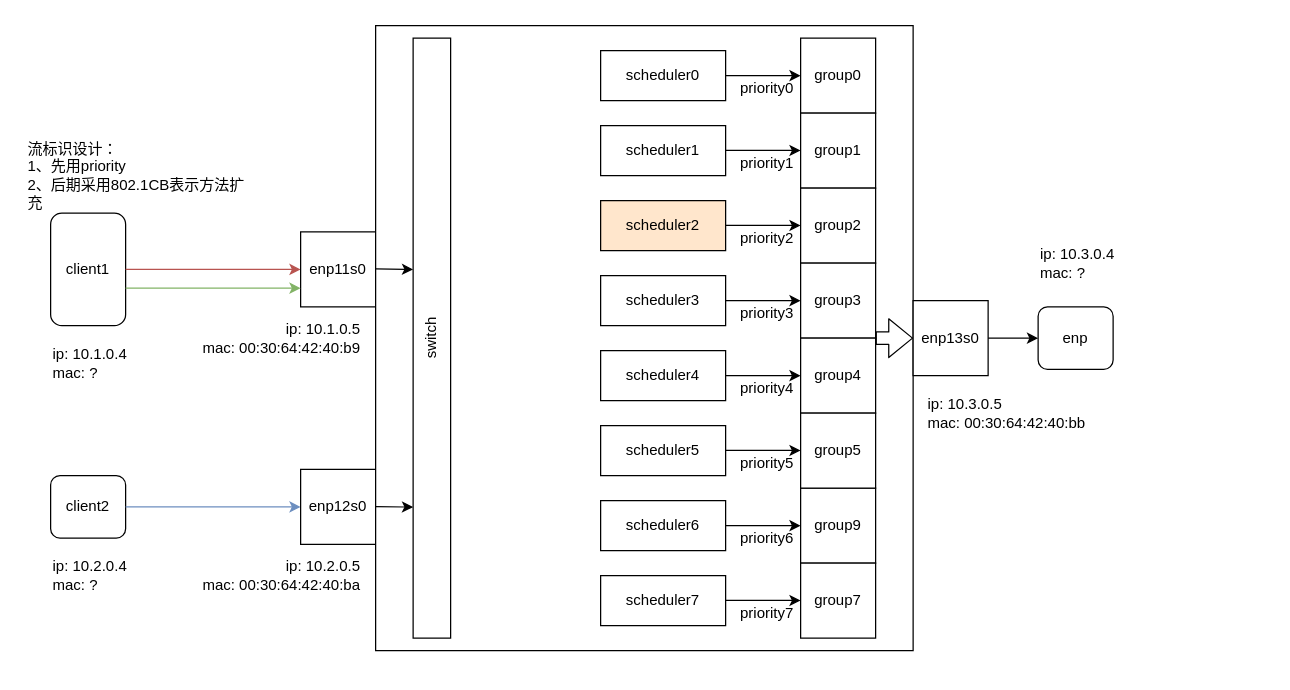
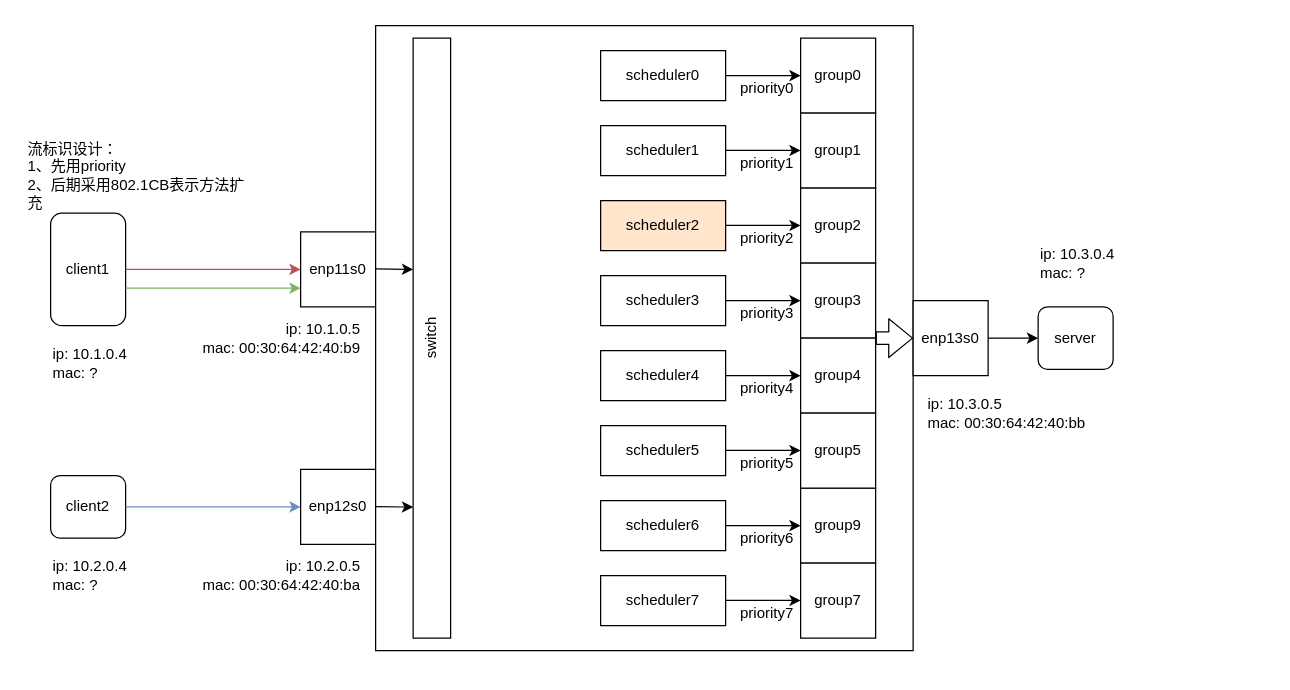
  <mxCell id="0" />
  <mxCell id="1" parent="0" />
  <mxCell id="2" value="client1" style="rounded=1;whiteSpace=wrap;html=1;" vertex="1" parent="1"><mxGeometry x="40" y="170" width="60" height="90" as="geometry" /></mxCell>
  <mxCell id="3" value="&lt;span&gt;client2&lt;/span&gt;" style="rounded=1;whiteSpace=wrap;html=1;" vertex="1" parent="1"><mxGeometry x="40" y="380" width="60" height="50" as="geometry" /></mxCell>
  <mxCell id="4" value="" style="endArrow=classic;html=1;exitX=1;exitY=0.5;exitDx=0;exitDy=0;entryX=0;entryY=0.5;entryDx=0;entryDy=0;fillColor=#f8cecc;strokeColor=#b85450;" edge="1" parent="1" source="2" target="6"><mxGeometry width="50" height="50" relative="1" as="geometry"><mxPoint x="290" y="270" as="sourcePoint" /><mxPoint x="240" y="255" as="targetPoint" /></mxGeometry></mxCell>
  <mxCell id="5" value="" style="endArrow=classic;html=1;exitX=1;exitY=0.5;exitDx=0;exitDy=0;entryX=0;entryY=0.5;entryDx=0;entryDy=0;fillColor=#dae8fc;strokeColor=#6c8ebf;" edge="1" parent="1" source="3" target="7"><mxGeometry width="50" height="50" relative="1" as="geometry"><mxPoint x="100" y="400" as="sourcePoint" /><mxPoint x="240" y="365" as="targetPoint" /></mxGeometry></mxCell>
  <mxCell id="6" value="enp11s0" style="rounded=0;whiteSpace=wrap;html=1;" vertex="1" parent="1"><mxGeometry x="240" y="185" width="60" height="60" as="geometry" /></mxCell>
  <mxCell id="7" value="enp12s0" style="rounded=0;whiteSpace=wrap;html=1;" vertex="1" parent="1"><mxGeometry x="240" y="375" width="60" height="60" as="geometry" /></mxCell>
  <mxCell id="8" value="" style="rounded=0;whiteSpace=wrap;html=1;" vertex="1" parent="1"><mxGeometry x="300" y="20" width="430" height="500" as="geometry" /></mxCell>
  <mxCell id="9" value="enp13s0" style="rounded=0;whiteSpace=wrap;html=1;" vertex="1" parent="1"><mxGeometry x="730" y="240" width="60" height="60" as="geometry" /></mxCell>
- <mxCell id="10" value="enp" style="rounded=1;whiteSpace=wrap;html=1;" vertex="1" parent="1"><mxGeometry x="830" y="245" width="60" height="50" as="geometry" /></mxCell>
+ <mxCell id="10" value="server" style="rounded=1;whiteSpace=wrap;html=1;" vertex="1" parent="1"><mxGeometry x="830" y="245" width="60" height="50" as="geometry" /></mxCell>
  <mxCell id="11" value="" style="endArrow=classic;html=1;exitX=1;exitY=0.5;exitDx=0;exitDy=0;entryX=0;entryY=0.5;entryDx=0;entryDy=0;" edge="1" parent="1" target="10"><mxGeometry width="50" height="50" relative="1" as="geometry"><mxPoint x="790" y="270" as="sourcePoint" /><mxPoint x="930" y="310" as="targetPoint" /></mxGeometry></mxCell>
  <mxCell id="12" value="流标识设计：&lt;br&gt;1、先用priority&lt;br&gt;2、后期采用802.1CB表示方法扩充" style="text;html=1;strokeColor=none;fillColor=none;align=left;verticalAlign=middle;whiteSpace=wrap;rounded=0;" vertex="1" parent="1"><mxGeometry x="20" y="100" width="180" height="80" as="geometry" /></mxCell>
  <mxCell id="13" value="ip: 10.1.0.4&lt;br&gt;mac: ?" style="text;html=1;strokeColor=none;fillColor=none;align=left;verticalAlign=middle;whiteSpace=wrap;rounded=0;" vertex="1" parent="1"><mxGeometry x="40" y="250" width="180" height="80" as="geometry" /></mxCell>
  <mxCell id="14" value="ip: 10.2.0.4&lt;br&gt;mac: ?" style="text;html=1;strokeColor=none;fillColor=none;align=left;verticalAlign=middle;whiteSpace=wrap;rounded=0;" vertex="1" parent="1"><mxGeometry x="40" y="420" width="180" height="80" as="geometry" /></mxCell>
  <mxCell id="15" value="group0" style="rounded=0;whiteSpace=wrap;html=1;" vertex="1" parent="1"><mxGeometry x="640" y="30" width="60" height="60" as="geometry" /></mxCell>
  <mxCell id="16" value="group9" style="rounded=0;whiteSpace=wrap;html=1;" vertex="1" parent="1"><mxGeometry x="640" y="390" width="60" height="60" as="geometry" /></mxCell>
  <mxCell id="17" value="scheduler0" style="rounded=0;whiteSpace=wrap;html=1;" vertex="1" parent="1"><mxGeometry x="480" y="40" width="100" height="40" as="geometry" /></mxCell>
  <mxCell id="18" value="" style="endArrow=classic;html=1;exitX=1;exitY=0.5;exitDx=0;exitDy=0;" edge="1" parent="1"><mxGeometry width="50" height="50" relative="1" as="geometry"><mxPoint x="300" y="214.64" as="sourcePoint" /><mxPoint x="330" y="215" as="targetPoint" /></mxGeometry></mxCell>
  <mxCell id="19" value="" style="endArrow=classic;html=1;exitX=1;exitY=0.5;exitDx=0;exitDy=0;" edge="1" parent="1"><mxGeometry width="50" height="50" relative="1" as="geometry"><mxPoint x="300" y="404.82" as="sourcePoint" /><mxPoint x="330" y="405.18" as="targetPoint" /></mxGeometry></mxCell>
  <mxCell id="20" value="switch" style="rounded=0;whiteSpace=wrap;html=1;horizontal=0;" vertex="1" parent="1"><mxGeometry x="330" y="30" width="30" height="480" as="geometry" /></mxCell>
  <mxCell id="21" value="ip: 10.3.0.4&lt;br&gt;mac: ?" style="text;html=1;strokeColor=none;fillColor=none;align=left;verticalAlign=middle;whiteSpace=wrap;rounded=0;" vertex="1" parent="1"><mxGeometry x="830" y="170" width="180" height="80" as="geometry" /></mxCell>
  <mxCell id="22" value="group1" style="rounded=0;whiteSpace=wrap;html=1;" vertex="1" parent="1"><mxGeometry x="640" y="90" width="60" height="60" as="geometry" /></mxCell>
  <mxCell id="23" value="group2" style="rounded=0;whiteSpace=wrap;html=1;" vertex="1" parent="1"><mxGeometry x="640" y="150" width="60" height="60" as="geometry" /></mxCell>
  <mxCell id="24" value="group3" style="rounded=0;whiteSpace=wrap;html=1;" vertex="1" parent="1"><mxGeometry x="640" y="210" width="60" height="60" as="geometry" /></mxCell>
  <mxCell id="25" value="group4" style="rounded=0;whiteSpace=wrap;html=1;" vertex="1" parent="1"><mxGeometry x="640" y="270" width="60" height="60" as="geometry" /></mxCell>
  <mxCell id="26" value="group5" style="rounded=0;whiteSpace=wrap;html=1;" vertex="1" parent="1"><mxGeometry x="640" y="330" width="60" height="60" as="geometry" /></mxCell>
  <mxCell id="27" value="group7" style="rounded=0;whiteSpace=wrap;html=1;" vertex="1" parent="1"><mxGeometry x="640" y="450" width="60" height="60" as="geometry" /></mxCell>
  <mxCell id="28" value="" style="shape=flexArrow;endArrow=classic;html=1;exitX=1;exitY=0;exitDx=0;exitDy=0;entryX=0;entryY=0.5;entryDx=0;entryDy=0;" edge="1" parent="1" source="25" target="9"><mxGeometry width="50" height="50" relative="1" as="geometry"><mxPoint x="720" y="262.5" as="sourcePoint" /><mxPoint x="750" y="277.5" as="targetPoint" /></mxGeometry></mxCell>
  <mxCell id="29" value="ip: 10.1.0.5&lt;br&gt;mac: 00:30:64:42:40:b9" style="text;html=1;strokeColor=none;fillColor=none;align=right;verticalAlign=middle;whiteSpace=wrap;rounded=0;" vertex="1" parent="1"><mxGeometry x="110" y="230" width="180" height="80" as="geometry" /></mxCell>
  <mxCell id="30" value="scheduler1" style="rounded=0;whiteSpace=wrap;html=1;" vertex="1" parent="1"><mxGeometry x="480" y="100" width="100" height="40" as="geometry" /></mxCell>
  <mxCell id="31" value="scheduler2" style="rounded=0;whiteSpace=wrap;html=1;fillColor=#ffe6cc;" vertex="1" parent="1"><mxGeometry x="480" y="160" width="100" height="40" as="geometry" /></mxCell>
  <mxCell id="32" value="scheduler3" style="rounded=0;whiteSpace=wrap;html=1;" vertex="1" parent="1"><mxGeometry x="480" y="220" width="100" height="40" as="geometry" /></mxCell>
  <mxCell id="33" value="scheduler4" style="rounded=0;whiteSpace=wrap;html=1;" vertex="1" parent="1"><mxGeometry x="480" y="280" width="100" height="40" as="geometry" /></mxCell>
  <mxCell id="34" value="scheduler5" style="rounded=0;whiteSpace=wrap;html=1;" vertex="1" parent="1"><mxGeometry x="480" y="340" width="100" height="40" as="geometry" /></mxCell>
  <mxCell id="35" value="scheduler6" style="rounded=0;whiteSpace=wrap;html=1;" vertex="1" parent="1"><mxGeometry x="480" y="400" width="100" height="40" as="geometry" /></mxCell>
  <mxCell id="36" value="scheduler7" style="rounded=0;whiteSpace=wrap;html=1;" vertex="1" parent="1"><mxGeometry x="480" y="460" width="100" height="40" as="geometry" /></mxCell>
  <mxCell id="37" value="" style="endArrow=classic;html=1;exitX=1;exitY=0.5;exitDx=0;exitDy=0;entryX=0;entryY=0.5;entryDx=0;entryDy=0;" edge="1" parent="1" source="17" target="15"><mxGeometry width="50" height="50" relative="1" as="geometry"><mxPoint x="590" y="59.57" as="sourcePoint" /><mxPoint x="630" y="59.57" as="targetPoint" /></mxGeometry></mxCell>
  <mxCell id="38" value="" style="endArrow=classic;html=1;exitX=1;exitY=0.5;exitDx=0;exitDy=0;entryX=0;entryY=0.5;entryDx=0;entryDy=0;" edge="1" parent="1"><mxGeometry width="50" height="50" relative="1" as="geometry"><mxPoint x="580" y="119.86" as="sourcePoint" /><mxPoint x="640" y="119.86" as="targetPoint" /></mxGeometry></mxCell>
  <mxCell id="39" value="" style="endArrow=classic;html=1;exitX=1;exitY=0.5;exitDx=0;exitDy=0;entryX=0;entryY=0.5;entryDx=0;entryDy=0;" edge="1" parent="1"><mxGeometry width="50" height="50" relative="1" as="geometry"><mxPoint x="580" y="179.86" as="sourcePoint" /><mxPoint x="640" y="179.86" as="targetPoint" /></mxGeometry></mxCell>
  <mxCell id="40" value="" style="endArrow=classic;html=1;exitX=1;exitY=0.5;exitDx=0;exitDy=0;entryX=0;entryY=0.5;entryDx=0;entryDy=0;" edge="1" parent="1"><mxGeometry width="50" height="50" relative="1" as="geometry"><mxPoint x="580" y="240" as="sourcePoint" /><mxPoint x="640" y="240" as="targetPoint" /></mxGeometry></mxCell>
  <mxCell id="41" value="" style="endArrow=classic;html=1;exitX=1;exitY=0.5;exitDx=0;exitDy=0;entryX=0;entryY=0.5;entryDx=0;entryDy=0;" edge="1" parent="1"><mxGeometry width="50" height="50" relative="1" as="geometry"><mxPoint x="580" y="300" as="sourcePoint" /><mxPoint x="640" y="300" as="targetPoint" /></mxGeometry></mxCell>
  <mxCell id="42" value="" style="endArrow=classic;html=1;exitX=1;exitY=0.5;exitDx=0;exitDy=0;entryX=0;entryY=0.5;entryDx=0;entryDy=0;" edge="1" parent="1"><mxGeometry width="50" height="50" relative="1" as="geometry"><mxPoint x="580" y="359.86" as="sourcePoint" /><mxPoint x="640" y="359.86" as="targetPoint" /></mxGeometry></mxCell>
  <mxCell id="43" value="" style="endArrow=classic;html=1;exitX=1;exitY=0.5;exitDx=0;exitDy=0;entryX=0;entryY=0.5;entryDx=0;entryDy=0;" edge="1" parent="1"><mxGeometry width="50" height="50" relative="1" as="geometry"><mxPoint x="580" y="420" as="sourcePoint" /><mxPoint x="640" y="420" as="targetPoint" /></mxGeometry></mxCell>
  <mxCell id="44" value="" style="endArrow=classic;html=1;exitX=1;exitY=0.5;exitDx=0;exitDy=0;entryX=0;entryY=0.5;entryDx=0;entryDy=0;" edge="1" parent="1"><mxGeometry width="50" height="50" relative="1" as="geometry"><mxPoint x="580" y="479.86" as="sourcePoint" /><mxPoint x="640" y="479.86" as="targetPoint" /></mxGeometry></mxCell>
  <mxCell id="45" value="ip: 10.2.0.5&lt;br&gt;mac: 00:30:64:42:40:ba" style="text;html=1;strokeColor=none;fillColor=none;align=right;verticalAlign=middle;whiteSpace=wrap;rounded=0;" vertex="1" parent="1"><mxGeometry x="110" y="420" width="180" height="80" as="geometry" /></mxCell>
  <mxCell id="46" value="ip: 10.3.0.5&lt;br&gt;mac: 00:30:64:42:40:bb" style="text;html=1;strokeColor=none;fillColor=none;align=left;verticalAlign=middle;whiteSpace=wrap;rounded=0;" vertex="1" parent="1"><mxGeometry x="740" y="290" width="180" height="80" as="geometry" /></mxCell>
  <mxCell id="47" value="priority0" style="text;html=1;strokeColor=none;fillColor=none;align=left;verticalAlign=middle;whiteSpace=wrap;rounded=0;" vertex="1" parent="1"><mxGeometry x="590" y="30" width="50" height="80" as="geometry" /></mxCell>
  <mxCell id="48" value="priority1" style="text;html=1;strokeColor=none;fillColor=none;align=left;verticalAlign=middle;whiteSpace=wrap;rounded=0;" vertex="1" parent="1"><mxGeometry x="590" y="90" width="50" height="80" as="geometry" /></mxCell>
  <mxCell id="49" value="priority2" style="text;html=1;strokeColor=none;fillColor=none;align=left;verticalAlign=middle;whiteSpace=wrap;rounded=0;" vertex="1" parent="1"><mxGeometry x="590" y="150" width="50" height="80" as="geometry" /></mxCell>
  <mxCell id="50" value="priority3" style="text;html=1;strokeColor=none;fillColor=none;align=left;verticalAlign=middle;whiteSpace=wrap;rounded=0;" vertex="1" parent="1"><mxGeometry x="590" y="210" width="50" height="80" as="geometry" /></mxCell>
  <mxCell id="51" value="priority4" style="text;html=1;strokeColor=none;fillColor=none;align=left;verticalAlign=middle;whiteSpace=wrap;rounded=0;" vertex="1" parent="1"><mxGeometry x="590" y="270" width="50" height="80" as="geometry" /></mxCell>
  <mxCell id="52" value="priority5" style="text;html=1;strokeColor=none;fillColor=none;align=left;verticalAlign=middle;whiteSpace=wrap;rounded=0;" vertex="1" parent="1"><mxGeometry x="590" y="330" width="50" height="80" as="geometry" /></mxCell>
  <mxCell id="53" value="priority6" style="text;html=1;strokeColor=none;fillColor=none;align=left;verticalAlign=middle;whiteSpace=wrap;rounded=0;" vertex="1" parent="1"><mxGeometry x="590" y="390" width="50" height="80" as="geometry" /></mxCell>
  <mxCell id="54" value="priority7" style="text;html=1;strokeColor=none;fillColor=none;align=left;verticalAlign=middle;whiteSpace=wrap;rounded=0;" vertex="1" parent="1"><mxGeometry x="590" y="450" width="50" height="80" as="geometry" /></mxCell>
  <mxCell id="55" value="" style="endArrow=classic;html=1;exitX=1;exitY=0.5;exitDx=0;exitDy=0;entryX=0;entryY=0.5;entryDx=0;entryDy=0;fillColor=#d5e8d4;strokeColor=#82b366;" edge="1" parent="1"><mxGeometry width="50" height="50" relative="1" as="geometry"><mxPoint x="100" y="230" as="sourcePoint" /><mxPoint x="240" y="230" as="targetPoint" /></mxGeometry></mxCell>
